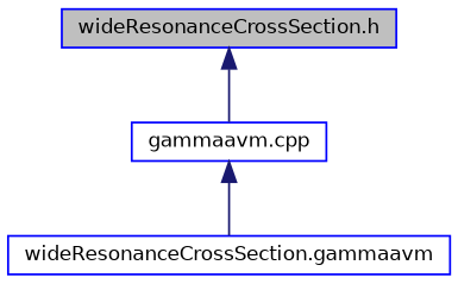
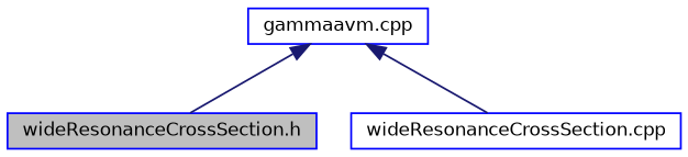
  digraph {
    node [color=blue fontname=Helvetica fontsize=10 shape=record]
    edge [color=midnightblue dir=back fontname=Helvetica fontsize=10 labelfontname=Helvetica labelfontsize=10 style=solid]
    n1 [fillcolor=grey75 fontcolor=black height=0.2 label="wideResonanceCrossSection.h" style=filled width=0.4]
    n2 [height=0.2 label="gammaavm.cpp" width=0.4]
-   n3 [height=0.2 label="wideResonanceCrossSection.gammaavm" width=0.4]
-   n1 -> n2
+   n3 [height=0.2 label="wideResonanceCrossSection.cpp" width=0.4]
+   n2 -> n1
    n2 -> n3
  }
